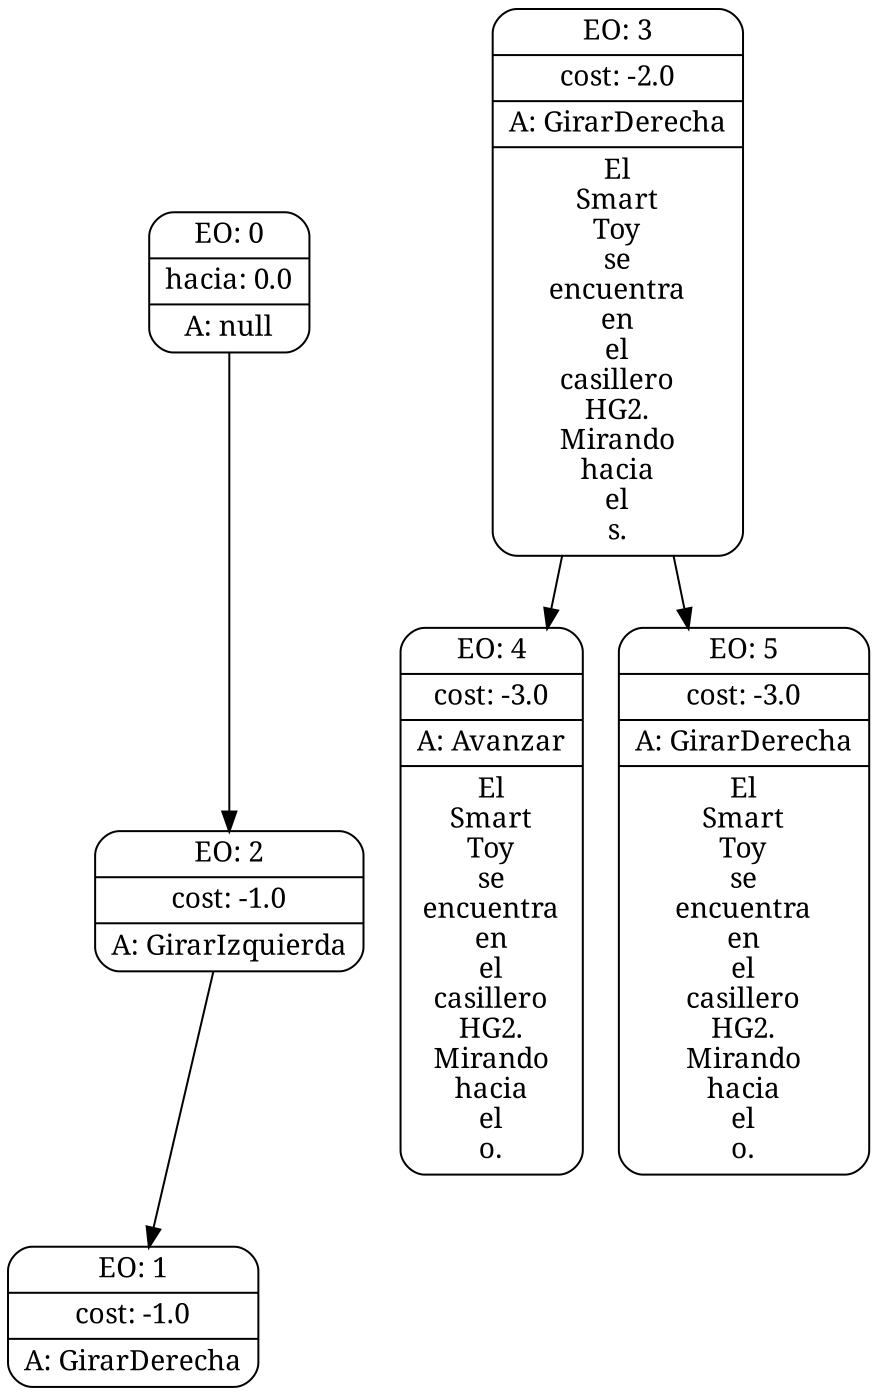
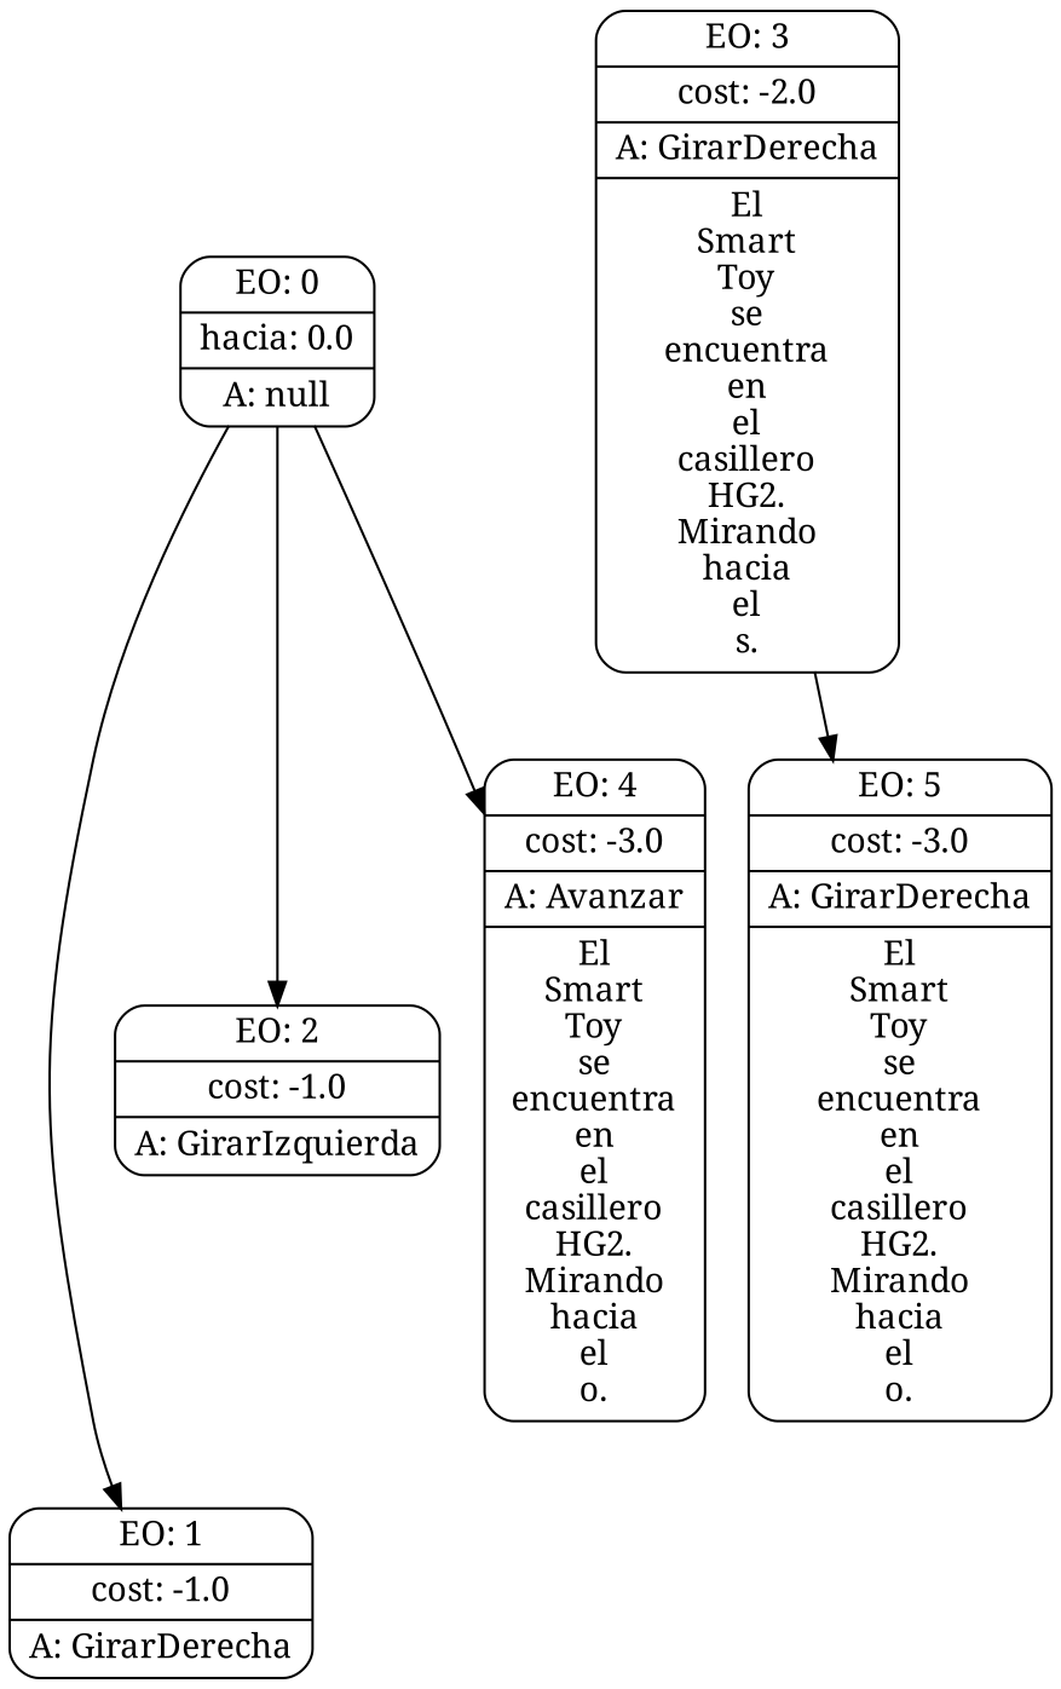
  digraph {
    fontname="Noto Serif"
    node [fontname="Noto Serif" shape=Mrecord]
    edge [fontname="Noto Serif"]
    n1 [label="{EO: 0|hacia: 0.0|A: null}"]
    n2 [label="{EO: 1|cost: -1.0|A: GirarDerecha}"]
    n3 [label="{EO: 2|cost: -1.0|A: GirarIzquierda}"]
    n4 [label="{EO: 3|cost: -2.0|A: GirarDerecha|El\nSmart\nToy\nse\nencuentra\nen\nel\ncasillero\nHG2.\nMirando\nhacia\nel\ns.\n}"]
    n5 [label="{EO: 4|cost: -3.0|A: Avanzar|El\nSmart\nToy\nse\nencuentra\nen\nel\ncasillero\nHG2.\nMirando\nhacia\nel\no.\n}"]
    n6 [label="{EO: 5|cost: -3.0|A: GirarDerecha|El\nSmart\nToy\nse\nencuentra\nen\nel\ncasillero\nHG2.\nMirando\nhacia\nel\no.\n}"]
-   n3 -> n2
+   n1 -> n2
    n1 -> n3
-   n4 -> n5
+   n1 -> n5
    n4 -> n6
  }
